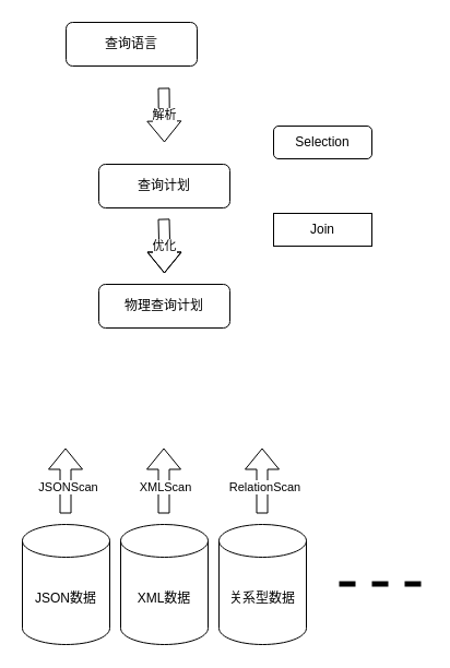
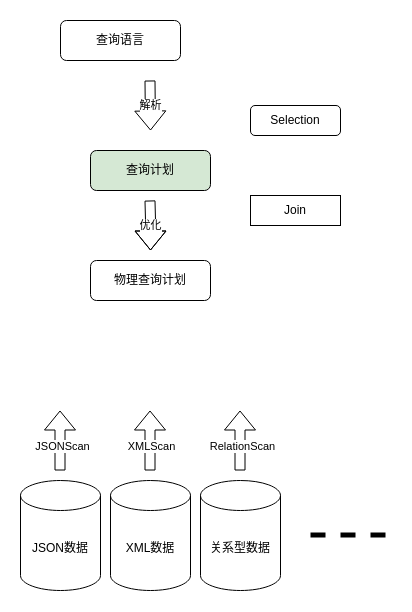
  <mxCell id="0" />
  <mxCell id="1" parent="0" />
  <mxCell id="2" value="JSON数据" style="shape=cylinder3;whiteSpace=wrap;html=1;boundedLbl=1;backgroundOutline=1;size=15;" vertex="1" parent="1"><mxGeometry x="20" y="480" width="80" height="110" as="geometry" /></mxCell>
  <mxCell id="3" value="XML数据" style="shape=cylinder3;whiteSpace=wrap;html=1;boundedLbl=1;backgroundOutline=1;size=15;" vertex="1" parent="1"><mxGeometry x="110" y="480" width="80" height="110" as="geometry" /></mxCell>
  <mxCell id="4" value="关系型数据" style="shape=cylinder3;whiteSpace=wrap;html=1;boundedLbl=1;backgroundOutline=1;size=15;" vertex="1" parent="1"><mxGeometry x="200" y="480" width="80" height="110" as="geometry" /></mxCell>
  <mxCell id="5" value="" style="endArrow=none;html=1;strokeOpacity=100;fillOpacity=100;jumpSize=6;strokeWidth=5;dashed=1;rounded=1;" edge="1" parent="1"><mxGeometry width="50" height="50" relative="1" as="geometry"><mxPoint x="310" y="534.5" as="sourcePoint" /><mxPoint x="390" y="534.5" as="targetPoint" /></mxGeometry></mxCell>
  <mxCell id="6" value="" style="shape=flexArrow;endArrow=classic;html=1;strokeWidth=1;" edge="1" parent="1"><mxGeometry width="50" height="50" relative="1" as="geometry"><mxPoint x="59.5" y="470" as="sourcePoint" /><mxPoint x="59.5" y="410" as="targetPoint" /></mxGeometry></mxCell>
  <mxCell id="7" value="JSONScan" style="edgeLabel;html=1;align=center;verticalAlign=middle;resizable=0;points=[];" vertex="1" connectable="0" parent="6"><mxGeometry x="-0.167" y="-1" relative="1" as="geometry"><mxPoint x="1" as="offset" /></mxGeometry></mxCell>
  <mxCell id="8" value="" style="shape=flexArrow;endArrow=classic;html=1;strokeWidth=1;" edge="1" parent="1"><mxGeometry width="50" height="50" relative="1" as="geometry"><mxPoint x="149.5" y="470" as="sourcePoint" /><mxPoint x="149.5" y="410" as="targetPoint" /></mxGeometry></mxCell>
  <mxCell id="9" value="XMLScan" style="edgeLabel;html=1;align=center;verticalAlign=middle;resizable=0;points=[];" vertex="1" connectable="0" parent="8"><mxGeometry x="-0.033" y="1" relative="1" as="geometry"><mxPoint x="1.5" y="4" as="offset" /></mxGeometry></mxCell>
  <mxCell id="10" value="" style="shape=flexArrow;endArrow=classic;html=1;strokeWidth=1;" edge="1" parent="1"><mxGeometry width="50" height="50" relative="1" as="geometry"><mxPoint x="239.5" y="470" as="sourcePoint" /><mxPoint x="239.5" y="410" as="targetPoint" /><Array as="points" /></mxGeometry></mxCell>
  <mxCell id="11" value="RelationScan" style="edgeLabel;html=1;align=center;verticalAlign=middle;resizable=0;points=[];" vertex="1" connectable="0" parent="10"><mxGeometry x="-0.067" y="-1" relative="1" as="geometry"><mxPoint x="1" y="3" as="offset" /></mxGeometry></mxCell>
  <mxCell id="12" value="查询语言" style="rounded=1;whiteSpace=wrap;html=1;" vertex="1" parent="1"><mxGeometry x="60" y="20" width="120" height="40" as="geometry" /></mxCell>
- <mxCell id="13" value="查询计划" style="rounded=1;whiteSpace=wrap;html=1;" vertex="1" parent="1"><mxGeometry x="90" y="150" width="120" height="40" as="geometry" /></mxCell>
+ <mxCell id="13" value="查询计划" style="rounded=1;whiteSpace=wrap;html=1;fillColor=#d5e8d4;" vertex="1" parent="1"><mxGeometry x="90" y="150" width="120" height="40" as="geometry" /></mxCell>
  <mxCell id="14" value="解析" style="shape=flexArrow;endArrow=classic;html=1;strokeWidth=1;" edge="1" parent="1"><mxGeometry width="50" height="50" relative="1" as="geometry"><mxPoint x="149.5" y="80" as="sourcePoint" /><mxPoint x="150" y="130" as="targetPoint" /><Array as="points" /></mxGeometry></mxCell>
  <mxCell id="15" value="物理查询计划" style="rounded=1;whiteSpace=wrap;html=1;" vertex="1" parent="1"><mxGeometry x="90" y="260" width="120" height="40" as="geometry" /></mxCell>
  <mxCell id="16" value="优化" style="shape=flexArrow;endArrow=classic;html=1;strokeWidth=1;" edge="1" parent="1"><mxGeometry width="50" height="50" relative="1" as="geometry"><mxPoint x="149.5" y="200" as="sourcePoint" /><mxPoint x="150" y="250" as="targetPoint" /><Array as="points"><mxPoint x="150" y="220" /></Array></mxGeometry></mxCell>
- <mxCell id="17" value="Selection" style="rounded=1;whiteSpace=wrap;html=1;" vertex="1" parent="1"><mxGeometry x="250" y="115" width="90" height="30" as="geometry" /></mxCell>
+ <mxCell id="17" value="Selection" style="rounded=1;whiteSpace=wrap;html=1;" vertex="1" parent="1"><mxGeometry x="250" y="105" width="90" height="30" as="geometry" /></mxCell>
  <mxCell id="18" value="Join" style="whiteSpace=wrap;html=1;rounded=0;" vertex="1" parent="1"><mxGeometry x="250" y="195" width="90" height="30" as="geometry" /></mxCell>
